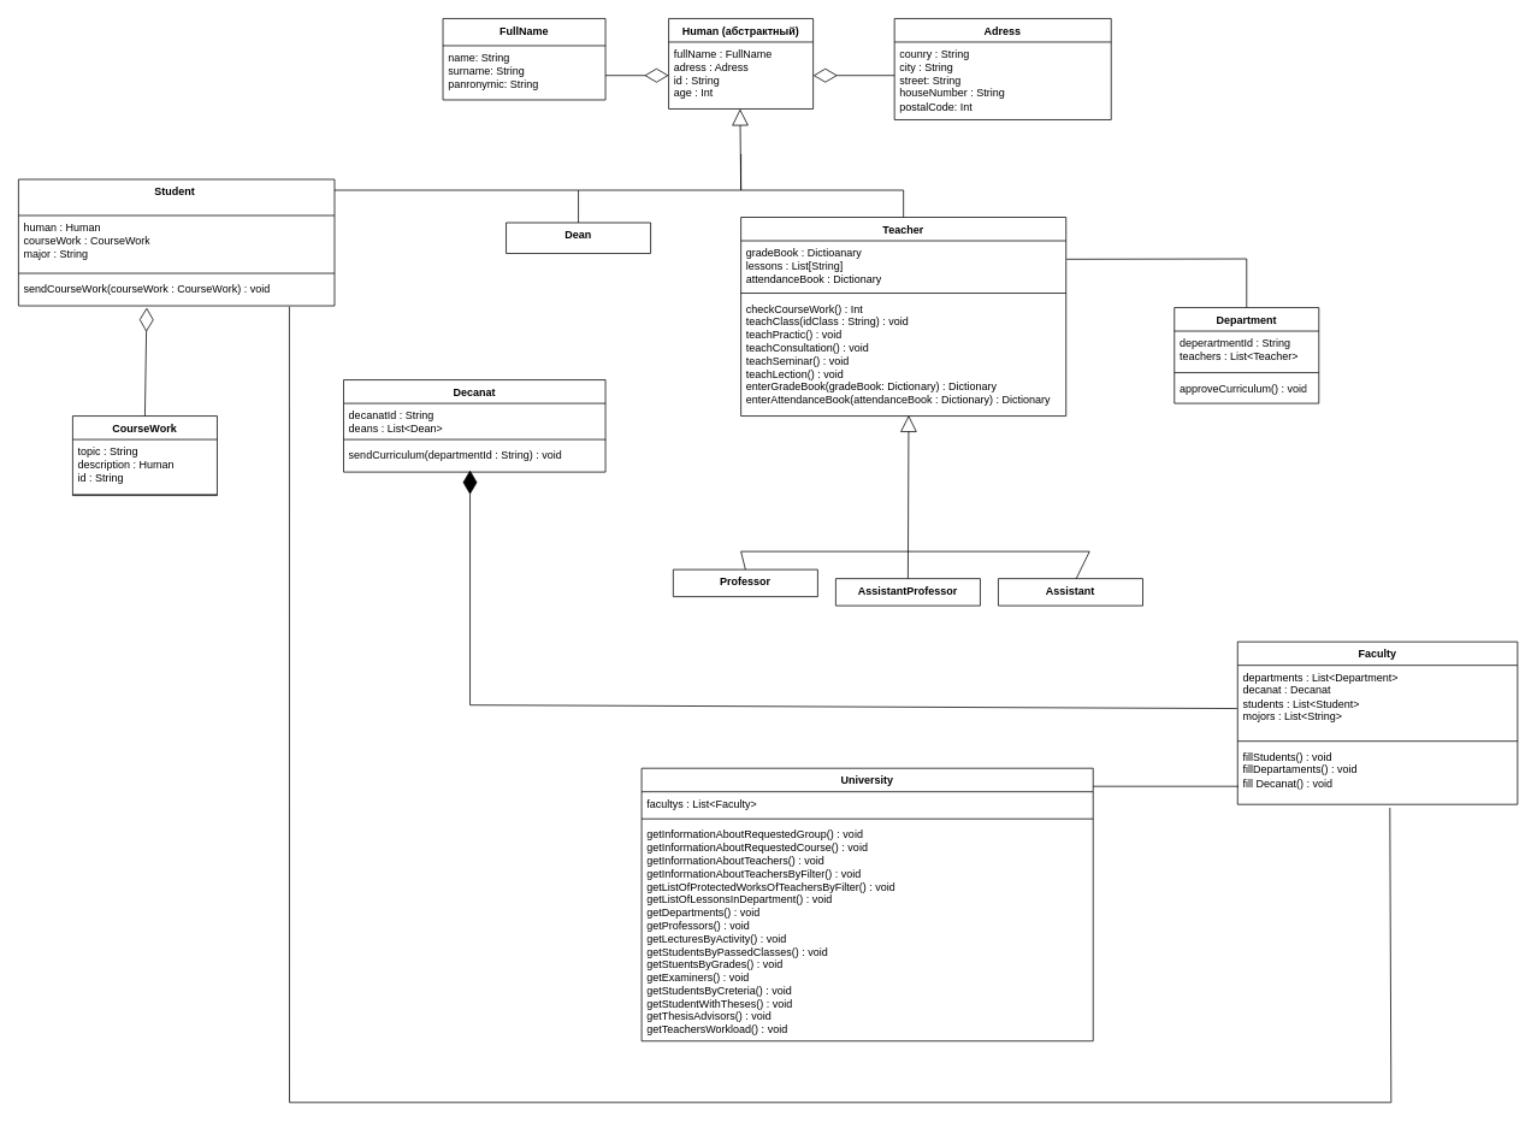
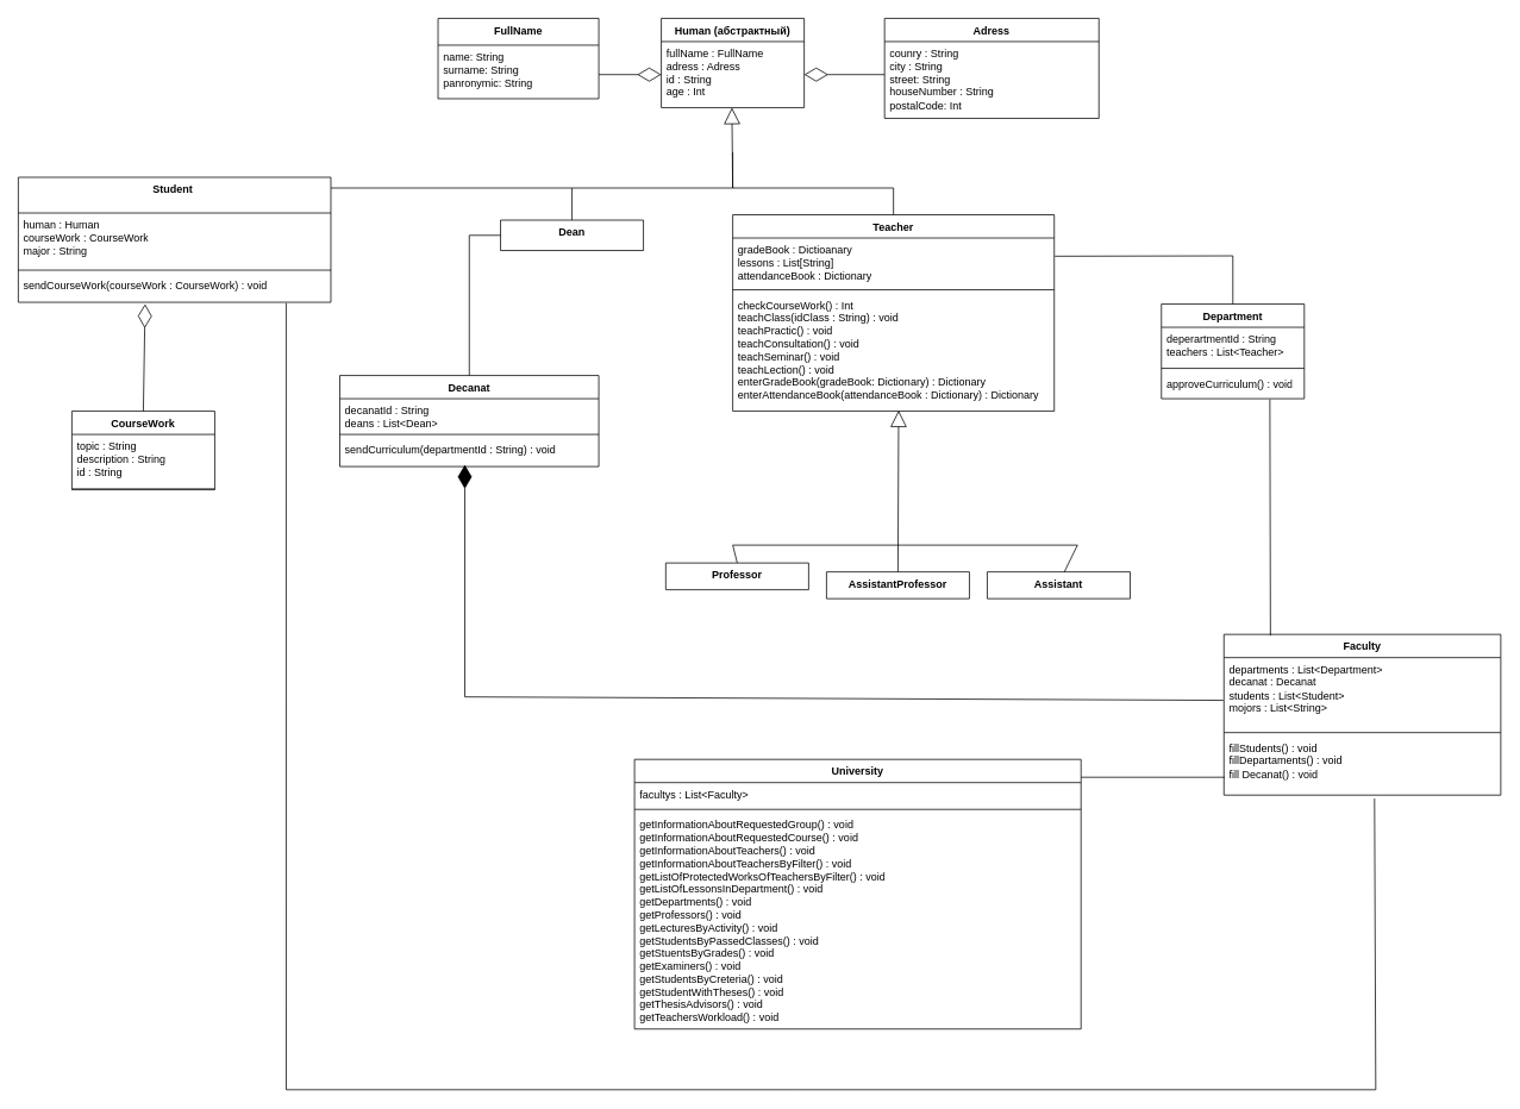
  <mxCell id="0" />
  <mxCell id="1" parent="0" />
  <mxCell id="2" value="Human (абстрактный)" style="swimlane;fontStyle=1;align=center;verticalAlign=top;childLayout=stackLayout;horizontal=1;startSize=26;horizontalStack=0;resizeParent=1;resizeParentMax=0;resizeLast=0;collapsible=1;marginBottom=0;whiteSpace=wrap;html=1;" parent="1" vertex="1"><mxGeometry x="740" y="20" width="160" height="100" as="geometry" /></mxCell>
  <mxCell id="3" value="fullName : FullName&lt;br&gt;adress : Adress&lt;br&gt;id : String&lt;br&gt;age : Int" style="text;strokeColor=none;fillColor=none;align=left;verticalAlign=top;spacingLeft=4;spacingRight=4;overflow=hidden;rotatable=0;points=[[0,0.5],[1,0.5]];portConstraint=eastwest;whiteSpace=wrap;html=1;" parent="2" vertex="1"><mxGeometry y="26" width="160" height="74" as="geometry" /></mxCell>
  <mxCell id="4" value="" style="line;strokeWidth=1;fillColor=none;align=left;verticalAlign=middle;spacingTop=-1;spacingLeft=3;spacingRight=3;rotatable=0;labelPosition=right;points=[];portConstraint=eastwest;strokeColor=inherit;" parent="2" vertex="1"><mxGeometry y="100" width="160" as="geometry" /></mxCell>
  <mxCell id="5" value="FullName" style="swimlane;fontStyle=1;align=center;verticalAlign=top;childLayout=stackLayout;horizontal=1;startSize=30;horizontalStack=0;resizeParent=1;resizeParentMax=0;resizeLast=0;collapsible=1;marginBottom=0;whiteSpace=wrap;html=1;" parent="1" vertex="1"><mxGeometry x="490" y="20" width="180" height="90" as="geometry" /></mxCell>
  <mxCell id="6" value="name: String&lt;br&gt;surname: String&lt;br&gt;panronymic: String" style="text;strokeColor=none;fillColor=none;align=left;verticalAlign=top;spacingLeft=4;spacingRight=4;overflow=hidden;rotatable=0;points=[[0,0.5],[1,0.5]];portConstraint=eastwest;whiteSpace=wrap;html=1;" parent="5" vertex="1"><mxGeometry y="30" width="180" height="60" as="geometry" /></mxCell>
  <mxCell id="7" value="Adress" style="swimlane;fontStyle=1;align=center;verticalAlign=top;childLayout=stackLayout;horizontal=1;startSize=26;horizontalStack=0;resizeParent=1;resizeParentMax=0;resizeLast=0;collapsible=1;marginBottom=0;whiteSpace=wrap;html=1;" parent="1" vertex="1"><mxGeometry x="990" y="20" width="240" height="112" as="geometry" /></mxCell>
  <mxCell id="8" value="counry : String&lt;br&gt;city : String&lt;br&gt;street: String&lt;br&gt;houseNumber : String&lt;br&gt;postalCode: Int" style="text;strokeColor=none;fillColor=none;align=left;verticalAlign=top;spacingLeft=4;spacingRight=4;overflow=hidden;rotatable=0;points=[[0,0.5],[1,0.5]];portConstraint=eastwest;whiteSpace=wrap;html=1;" parent="7" vertex="1"><mxGeometry y="26" width="240" height="86" as="geometry" /></mxCell>
  <mxCell id="9" value="" style="line;strokeWidth=1;fillColor=none;align=left;verticalAlign=middle;spacingTop=-1;spacingLeft=3;spacingRight=3;rotatable=0;labelPosition=right;points=[];portConstraint=eastwest;strokeColor=inherit;" parent="7" vertex="1"><mxGeometry y="112" width="240" as="geometry" /></mxCell>
  <mxCell id="10" value="Student&amp;nbsp;" style="swimlane;fontStyle=1;align=center;verticalAlign=top;childLayout=stackLayout;horizontal=1;startSize=40;horizontalStack=0;resizeParent=1;resizeParentMax=0;resizeLast=0;collapsible=1;marginBottom=0;whiteSpace=wrap;html=1;" parent="1" vertex="1"><mxGeometry x="20" y="198" width="350" height="140" as="geometry" /></mxCell>
  <mxCell id="11" value="human : Human&lt;br&gt;courseWork : CourseWork&lt;br&gt;major : String" style="text;strokeColor=none;fillColor=none;align=left;verticalAlign=top;spacingLeft=4;spacingRight=4;overflow=hidden;rotatable=0;points=[[0,0.5],[1,0.5]];portConstraint=eastwest;whiteSpace=wrap;html=1;" parent="10" vertex="1"><mxGeometry y="40" width="350" height="60" as="geometry" /></mxCell>
  <mxCell id="12" value="" style="line;strokeWidth=1;fillColor=none;align=left;verticalAlign=middle;spacingTop=-1;spacingLeft=3;spacingRight=3;rotatable=0;labelPosition=right;points=[];portConstraint=eastwest;strokeColor=inherit;" parent="10" vertex="1"><mxGeometry y="100" width="350" height="8" as="geometry" /></mxCell>
  <mxCell id="13" value="sendCourseWork(courseWork : CourseWork) : void" style="text;strokeColor=none;fillColor=none;align=left;verticalAlign=top;spacingLeft=4;spacingRight=4;overflow=hidden;rotatable=0;points=[[0,0.5],[1,0.5]];portConstraint=eastwest;whiteSpace=wrap;html=1;" parent="10" vertex="1"><mxGeometry y="108" width="350" height="32" as="geometry" /></mxCell>
  <mxCell id="14" value="Teacher" style="swimlane;fontStyle=1;align=center;verticalAlign=top;childLayout=stackLayout;horizontal=1;startSize=26;horizontalStack=0;resizeParent=1;resizeParentMax=0;resizeLast=0;collapsible=1;marginBottom=0;whiteSpace=wrap;html=1;" parent="1" vertex="1"><mxGeometry x="820" y="240" width="360" height="220" as="geometry" /></mxCell>
  <mxCell id="15" value="gradeBook : Dictioanary&lt;br&gt;lessons : List[String]&lt;br&gt;attendanceBook : Dictionary" style="text;strokeColor=none;fillColor=none;align=left;verticalAlign=top;spacingLeft=4;spacingRight=4;overflow=hidden;rotatable=0;points=[[0,0.5],[1,0.5]];portConstraint=eastwest;whiteSpace=wrap;html=1;" parent="14" vertex="1"><mxGeometry y="26" width="360" height="54" as="geometry" /></mxCell>
  <mxCell id="16" value="" style="line;strokeWidth=1;fillColor=none;align=left;verticalAlign=middle;spacingTop=-1;spacingLeft=3;spacingRight=3;rotatable=0;labelPosition=right;points=[];portConstraint=eastwest;strokeColor=inherit;" parent="14" vertex="1"><mxGeometry y="80" width="360" height="8" as="geometry" /></mxCell>
  <mxCell id="17" value="checkCourseWork() : Int&lt;br&gt;teachClass(idClass : String) : void&lt;br&gt;teachPractic() : void&lt;br&gt;teachConsultation() : void&lt;br&gt;teachSeminar() : void&lt;br&gt;teachLection() : void&lt;br&gt;enterGradeBook(gradeBook: Dictionary) : Dictionary&lt;br&gt;enterAttendanceBook(attendanceBook : Dictionary) : Dictionary&amp;nbsp;" style="text;strokeColor=none;fillColor=none;align=left;verticalAlign=top;spacingLeft=4;spacingRight=4;overflow=hidden;rotatable=0;points=[[0,0.5],[1,0.5]];portConstraint=eastwest;whiteSpace=wrap;html=1;" parent="14" vertex="1"><mxGeometry y="88" width="360" height="132" as="geometry" /></mxCell>
  <mxCell id="18" value="Assistant&lt;br&gt;&lt;br&gt;&lt;br&gt;" style="swimlane;fontStyle=1;align=center;verticalAlign=top;childLayout=stackLayout;horizontal=1;startSize=30;horizontalStack=0;resizeParent=1;resizeParentMax=0;resizeLast=0;collapsible=1;marginBottom=0;whiteSpace=wrap;html=1;" parent="1" vertex="1"><mxGeometry x="1105" y="640" width="160" height="30" as="geometry" /></mxCell>
  <mxCell id="19" value="AssistantProfessor" style="swimlane;fontStyle=1;align=center;verticalAlign=top;childLayout=stackLayout;horizontal=1;startSize=30;horizontalStack=0;resizeParent=1;resizeParentMax=0;resizeLast=0;collapsible=1;marginBottom=0;whiteSpace=wrap;html=1;" parent="1" vertex="1"><mxGeometry x="925" y="640" width="160" height="30" as="geometry" /></mxCell>
  <mxCell id="20" value="Professor" style="swimlane;fontStyle=1;align=center;verticalAlign=top;childLayout=stackLayout;horizontal=1;startSize=30;horizontalStack=0;resizeParent=1;resizeParentMax=0;resizeLast=0;collapsible=1;marginBottom=0;whiteSpace=wrap;html=1;" parent="1" vertex="1"><mxGeometry x="745" y="630" width="160" height="30" as="geometry"><mxRectangle x="40" y="100" width="100" height="30" as="alternateBounds" /></mxGeometry></mxCell>
  <mxCell id="21" value="CourseWork" style="swimlane;fontStyle=1;align=center;verticalAlign=top;childLayout=stackLayout;horizontal=1;startSize=26;horizontalStack=0;resizeParent=1;resizeParentMax=0;resizeLast=0;collapsible=1;marginBottom=0;whiteSpace=wrap;html=1;" parent="1" vertex="1"><mxGeometry x="80" y="460" width="160" height="88" as="geometry" /></mxCell>
- <mxCell id="22" value="topic : String&lt;br&gt;description : Human&lt;br&gt;id : String" style="text;strokeColor=none;fillColor=none;align=left;verticalAlign=top;spacingLeft=4;spacingRight=4;overflow=hidden;rotatable=0;points=[[0,0.5],[1,0.5]];portConstraint=eastwest;whiteSpace=wrap;html=1;" parent="21" vertex="1"><mxGeometry y="26" width="160" height="60" as="geometry" /></mxCell>
+ <mxCell id="22" value="topic : String&lt;br&gt;description : String&lt;br&gt;id : String" style="text;strokeColor=none;fillColor=none;align=left;verticalAlign=top;spacingLeft=4;spacingRight=4;overflow=hidden;rotatable=0;points=[[0,0.5],[1,0.5]];portConstraint=eastwest;whiteSpace=wrap;html=1;" parent="21" vertex="1"><mxGeometry y="26" width="160" height="60" as="geometry" /></mxCell>
  <mxCell id="23" value="" style="line;strokeWidth=1;fillColor=none;align=left;verticalAlign=middle;spacingTop=-1;spacingLeft=3;spacingRight=3;rotatable=0;labelPosition=right;points=[];portConstraint=eastwest;strokeColor=inherit;" parent="21" vertex="1"><mxGeometry y="86" width="160" height="2" as="geometry" /></mxCell>
  <mxCell id="24" value="Decanat" style="swimlane;fontStyle=1;align=center;verticalAlign=top;childLayout=stackLayout;horizontal=1;startSize=26;horizontalStack=0;resizeParent=1;resizeParentMax=0;resizeLast=0;collapsible=1;marginBottom=0;whiteSpace=wrap;html=1;" parent="1" vertex="1"><mxGeometry x="380" y="420" width="290" height="102" as="geometry" /></mxCell>
  <mxCell id="25" value="decanatId : String&lt;br&gt;deans : List&amp;lt;Dean&amp;gt;" style="text;strokeColor=none;fillColor=none;align=left;verticalAlign=top;spacingLeft=4;spacingRight=4;overflow=hidden;rotatable=0;points=[[0,0.5],[1,0.5]];portConstraint=eastwest;whiteSpace=wrap;html=1;" parent="24" vertex="1"><mxGeometry y="26" width="290" height="36" as="geometry" /></mxCell>
  <mxCell id="26" value="" style="line;strokeWidth=1;fillColor=none;align=left;verticalAlign=middle;spacingTop=-1;spacingLeft=3;spacingRight=3;rotatable=0;labelPosition=right;points=[];portConstraint=eastwest;strokeColor=inherit;" parent="24" vertex="1"><mxGeometry y="62" width="290" height="8" as="geometry" /></mxCell>
  <mxCell id="27" value="sendCurriculum(departmentId : String) : void" style="text;strokeColor=none;fillColor=none;align=left;verticalAlign=top;spacingLeft=4;spacingRight=4;overflow=hidden;rotatable=0;points=[[0,0.5],[1,0.5]];portConstraint=eastwest;whiteSpace=wrap;html=1;" parent="24" vertex="1"><mxGeometry y="70" width="290" height="32" as="geometry" /></mxCell>
  <mxCell id="28" value="Department" style="swimlane;fontStyle=1;align=center;verticalAlign=top;childLayout=stackLayout;horizontal=1;startSize=26;horizontalStack=0;resizeParent=1;resizeParentMax=0;resizeLast=0;collapsible=1;marginBottom=0;whiteSpace=wrap;html=1;" parent="1" vertex="1"><mxGeometry x="1300" y="340" width="160" height="106" as="geometry" /></mxCell>
  <mxCell id="29" value="deperartmentId : String&lt;br&gt;teachers : List&amp;lt;Teacher&amp;gt;" style="text;strokeColor=none;fillColor=none;align=left;verticalAlign=top;spacingLeft=4;spacingRight=4;overflow=hidden;rotatable=0;points=[[0,0.5],[1,0.5]];portConstraint=eastwest;whiteSpace=wrap;html=1;" parent="28" vertex="1"><mxGeometry y="26" width="160" height="42" as="geometry" /></mxCell>
  <mxCell id="30" value="" style="line;strokeWidth=1;fillColor=none;align=left;verticalAlign=middle;spacingTop=-1;spacingLeft=3;spacingRight=3;rotatable=0;labelPosition=right;points=[];portConstraint=eastwest;strokeColor=inherit;" parent="28" vertex="1"><mxGeometry y="68" width="160" height="8" as="geometry" /></mxCell>
  <mxCell id="31" value="approveCurriculum() : void" style="text;strokeColor=none;fillColor=none;align=left;verticalAlign=top;spacingLeft=4;spacingRight=4;overflow=hidden;rotatable=0;points=[[0,0.5],[1,0.5]];portConstraint=eastwest;whiteSpace=wrap;html=1;" parent="28" vertex="1"><mxGeometry y="76" width="160" height="30" as="geometry" /></mxCell>
  <mxCell id="32" value="Dean" style="swimlane;fontStyle=1;align=center;verticalAlign=top;childLayout=stackLayout;horizontal=1;startSize=34;horizontalStack=0;resizeParent=1;resizeParentMax=0;resizeLast=0;collapsible=1;marginBottom=0;whiteSpace=wrap;html=1;" parent="1" vertex="1"><mxGeometry x="560" y="246" width="160" height="34" as="geometry" /></mxCell>
  <mxCell id="33" value="Faculty" style="swimlane;fontStyle=1;align=center;verticalAlign=top;childLayout=stackLayout;horizontal=1;startSize=26;horizontalStack=0;resizeParent=1;resizeParentMax=0;resizeLast=0;collapsible=1;marginBottom=0;whiteSpace=wrap;html=1;" parent="1" vertex="1"><mxGeometry x="1370" y="710" width="310" height="180" as="geometry" /></mxCell>
  <mxCell id="34" value="departments : List&amp;lt;Department&amp;gt;&lt;br&gt;decanat : Decanat&lt;br&gt;students : List&amp;lt;Student&amp;gt;&lt;br&gt;mojors : List&amp;lt;String&amp;gt;&amp;nbsp;" style="text;strokeColor=none;fillColor=none;align=left;verticalAlign=top;spacingLeft=4;spacingRight=4;overflow=hidden;rotatable=0;points=[[0,0.5],[1,0.5]];portConstraint=eastwest;whiteSpace=wrap;html=1;" parent="33" vertex="1"><mxGeometry y="26" width="310" height="80" as="geometry" /></mxCell>
  <mxCell id="35" value="" style="line;strokeWidth=1;fillColor=none;align=left;verticalAlign=middle;spacingTop=-1;spacingLeft=3;spacingRight=3;rotatable=0;labelPosition=right;points=[];portConstraint=eastwest;strokeColor=inherit;" parent="33" vertex="1"><mxGeometry y="106" width="310" height="8" as="geometry" /></mxCell>
  <mxCell id="36" value="fillStudents() : void&lt;br&gt;fillDepartaments() : void&lt;br&gt;fill Decanat() : void" style="text;strokeColor=none;fillColor=none;align=left;verticalAlign=top;spacingLeft=4;spacingRight=4;overflow=hidden;rotatable=0;points=[[0,0.5],[1,0.5]];portConstraint=eastwest;whiteSpace=wrap;html=1;" parent="33" vertex="1"><mxGeometry y="114" width="310" height="66" as="geometry" /></mxCell>
  <mxCell id="37" value="University" style="swimlane;fontStyle=1;align=center;verticalAlign=top;childLayout=stackLayout;horizontal=1;startSize=26;horizontalStack=0;resizeParent=1;resizeParentMax=0;resizeLast=0;collapsible=1;marginBottom=0;whiteSpace=wrap;html=1;" parent="1" vertex="1"><mxGeometry x="710" y="850" width="500" height="302" as="geometry" /></mxCell>
  <mxCell id="38" value="facultys : List&amp;lt;Faculty&amp;gt;" style="text;strokeColor=none;fillColor=none;align=left;verticalAlign=top;spacingLeft=4;spacingRight=4;overflow=hidden;rotatable=0;points=[[0,0.5],[1,0.5]];portConstraint=eastwest;whiteSpace=wrap;html=1;" parent="37" vertex="1"><mxGeometry y="26" width="500" height="26" as="geometry" /></mxCell>
  <mxCell id="39" value="" style="line;strokeWidth=1;fillColor=none;align=left;verticalAlign=middle;spacingTop=-1;spacingLeft=3;spacingRight=3;rotatable=0;labelPosition=right;points=[];portConstraint=eastwest;strokeColor=inherit;" parent="37" vertex="1"><mxGeometry y="52" width="500" height="8" as="geometry" /></mxCell>
  <mxCell id="40" value="getInformationAboutRequestedGroup() : void&lt;br&gt;getInformationAboutRequestedCourse() : void&lt;br&gt;getInformationAboutTeachers() : void&lt;br&gt;getInformationAboutTeachersByFilter() : void&lt;br&gt;getListOfProtectedWorksOfTeachersByFilter() : void&lt;br&gt;getListOfLessonsInDepartment() : void&lt;br&gt;getDepartments() : void&lt;br&gt;getProfessors() : void&lt;br&gt;getLecturesByActivity() : void&lt;br&gt;getStudentsByPassedClasses() : void&lt;br&gt;getStuentsByGrades() : void&lt;br&gt;getExaminers() : void&lt;br&gt;getStudentsByCreteria() : void&lt;br&gt;getStudentWithTheses() : void&lt;br&gt;getThesisAdvisors() : void&lt;br&gt;getTeachersWorkload() : void" style="text;strokeColor=none;fillColor=none;align=left;verticalAlign=top;spacingLeft=4;spacingRight=4;overflow=hidden;rotatable=0;points=[[0,0.5],[1,0.5]];portConstraint=eastwest;whiteSpace=wrap;html=1;" parent="37" vertex="1"><mxGeometry y="60" width="500" height="242" as="geometry" /></mxCell>
  <mxCell id="41" value="" style="endArrow=diamondThin;endFill=0;endSize=24;html=1;rounded=0;entryX=1;entryY=0.5;entryDx=0;entryDy=0;" parent="1" target="3" edge="1"><mxGeometry width="160" relative="1" as="geometry"><mxPoint x="990" y="83" as="sourcePoint" /><mxPoint x="1300" y="140" as="targetPoint" /></mxGeometry></mxCell>
  <mxCell id="42" value="" style="endArrow=block;endSize=16;endFill=0;html=1;rounded=0;exitX=0.5;exitY=0;exitDx=0;exitDy=0;entryX=0.494;entryY=0;entryDx=0;entryDy=0;entryPerimeter=0;" parent="1" source="14" edge="1" target="4"><mxGeometry x="-0.068" y="-30" width="160" relative="1" as="geometry"><mxPoint x="1140" y="330" as="sourcePoint" /><mxPoint x="820" y="130" as="targetPoint" /><Array as="points"><mxPoint x="1000" y="210" /><mxPoint x="820" y="210" /></Array><mxPoint as="offset" /></mxGeometry></mxCell>
  <mxCell id="43" value="" style="endArrow=none;html=1;rounded=0;exitX=0.5;exitY=0;exitDx=0;exitDy=0;" parent="1" source="32" edge="1"><mxGeometry width="50" height="50" relative="1" as="geometry"><mxPoint x="970" y="420" as="sourcePoint" /><mxPoint x="820" y="170" as="targetPoint" /><Array as="points"><mxPoint x="640" y="210" /><mxPoint x="820" y="210" /></Array></mxGeometry></mxCell>
  <mxCell id="44" value="" style="endArrow=block;endSize=16;endFill=0;html=1;rounded=0;exitX=0.5;exitY=0;exitDx=0;exitDy=0;entryX=0.516;entryY=0.994;entryDx=0;entryDy=0;entryPerimeter=0;" parent="1" source="19" target="17" edge="1"><mxGeometry width="160" relative="1" as="geometry"><mxPoint x="990" as="sourcePoint" y="540" /><mxPoint x="1150" as="targetPoint" y="540" /></mxGeometry></mxCell>
  <mxCell id="45" value="" style="endArrow=none;html=1;rounded=0;exitX=0.5;exitY=0;exitDx=0;exitDy=0;" parent="1" source="20" edge="1"><mxGeometry width="50" height="50" relative="1" as="geometry"><mxPoint x="1050" y="720" as="sourcePoint" /><mxPoint x="1010" y="610" as="targetPoint" /><Array as="points"><mxPoint x="820" y="610" /></Array></mxGeometry></mxCell>
  <mxCell id="46" value="" style="endArrow=none;html=1;rounded=0;entryX=0.539;entryY=0.006;entryDx=0;entryDy=0;entryPerimeter=0;" parent="1" target="18" edge="1"><mxGeometry width="50" height="50" relative="1" as="geometry"><mxPoint x="1010" y="610" as="sourcePoint" /><mxPoint x="1100" y="670" as="targetPoint" /><Array as="points"><mxPoint x="1206" y="610" /></Array></mxGeometry></mxCell>
  <mxCell id="47" value="" style="endArrow=diamondThin;endFill=0;endSize=24;html=1;rounded=0;entryX=0;entryY=0.5;entryDx=0;entryDy=0;" parent="1" target="3" edge="1"><mxGeometry width="160" relative="1" as="geometry"><mxPoint x="670" y="83" as="sourcePoint" /><mxPoint x="970" y="220" as="targetPoint" /></mxGeometry></mxCell>
+ <mxCell id="48" value="" style="endArrow=none;html=1;rounded=0;exitX=0.5;exitY=0;exitDx=0;exitDy=0;entryX=0;entryY=0.5;entryDx=0;entryDy=0;" parent="1" source="24" target="32" edge="1"><mxGeometry width="50" height="50" relative="1" as="geometry"><mxPoint x="690" y="430" as="sourcePoint" /><mxPoint x="560" y="294" as="targetPoint" /><Array as="points"><mxPoint x="525" y="263" /></Array></mxGeometry></mxCell>
  <mxCell id="49" value="" style="endArrow=none;html=1;rounded=0;" parent="1" edge="1"><mxGeometry width="50" height="50" relative="1" as="geometry"><mxPoint x="370" y="210" as="sourcePoint" /><mxPoint x="640" y="210" as="targetPoint" /></mxGeometry></mxCell>
  <mxCell id="50" value="" style="endArrow=diamondThin;endFill=0;endSize=24;html=1;rounded=0;exitX=0.5;exitY=0;exitDx=0;exitDy=0;" parent="1" source="21" edge="1"><mxGeometry width="160" relative="1" as="geometry"><mxPoint x="350" y="340" as="sourcePoint" /><mxPoint x="162" y="340" as="targetPoint" /></mxGeometry></mxCell>
  <mxCell id="51" value="" style="endArrow=none;html=1;rounded=0;exitX=0.5;exitY=0;exitDx=0;exitDy=0;entryX=1.002;entryY=0.378;entryDx=0;entryDy=0;entryPerimeter=0;" parent="1" source="28" target="15" edge="1"><mxGeometry width="50" height="50" relative="1" as="geometry"><mxPoint x="810" y="490" as="sourcePoint" /><mxPoint x="860" y="440" as="targetPoint" /><Array as="points"><mxPoint x="1380" y="286" /></Array></mxGeometry></mxCell>
  <mxCell id="52" value="" style="endArrow=none;html=1;rounded=0;exitX=0.857;exitY=1.029;exitDx=0;exitDy=0;exitPerimeter=0;entryX=0.544;entryY=1.058;entryDx=0;entryDy=0;entryPerimeter=0;" parent="1" source="13" target="36" edge="1"><mxGeometry width="50" height="50" relative="1" as="geometry"><mxPoint x="420" y="200" as="sourcePoint" /><mxPoint x="1540" y="970" as="targetPoint" /><Array as="points"><mxPoint x="320" y="1220" /><mxPoint x="890" y="1220" /><mxPoint x="1540" y="1220" /></Array></mxGeometry></mxCell>
  <mxCell id="53" value="" style="endArrow=diamondThin;endFill=1;endSize=24;html=1;rounded=0;exitX=-0.002;exitY=0.598;exitDx=0;exitDy=0;exitPerimeter=0;" parent="1" source="34" edge="1"><mxGeometry width="160" relative="1" as="geometry"><mxPoint x="770" y="610" as="sourcePoint" /><mxPoint x="520" y="520" as="targetPoint" /><Array as="points"><mxPoint x="520" y="780" /></Array></mxGeometry></mxCell>
  <mxCell id="54" value="" style="endArrow=none;html=1;rounded=0;entryX=0.003;entryY=0.697;entryDx=0;entryDy=0;entryPerimeter=0;" parent="1" target="36" edge="1"><mxGeometry width="50" height="50" relative="1" as="geometry"><mxPoint x="1210" y="870" as="sourcePoint" /><mxPoint x="1260" y="941" as="targetPoint" /></mxGeometry></mxCell>
+ <mxCell id="55" value="" style="endArrow=none;html=1;rounded=0;entryX=0.759;entryY=1.026;entryDx=0;entryDy=0;entryPerimeter=0;exitX=0.168;exitY=0.007;exitDx=0;exitDy=0;exitPerimeter=0;" parent="1" source="33" target="31" edge="1"><mxGeometry width="50" height="50" relative="1" as="geometry"><mxPoint x="1421" y="700" as="sourcePoint" /><mxPoint x="1650" y="590" as="targetPoint" /></mxGeometry></mxCell>
